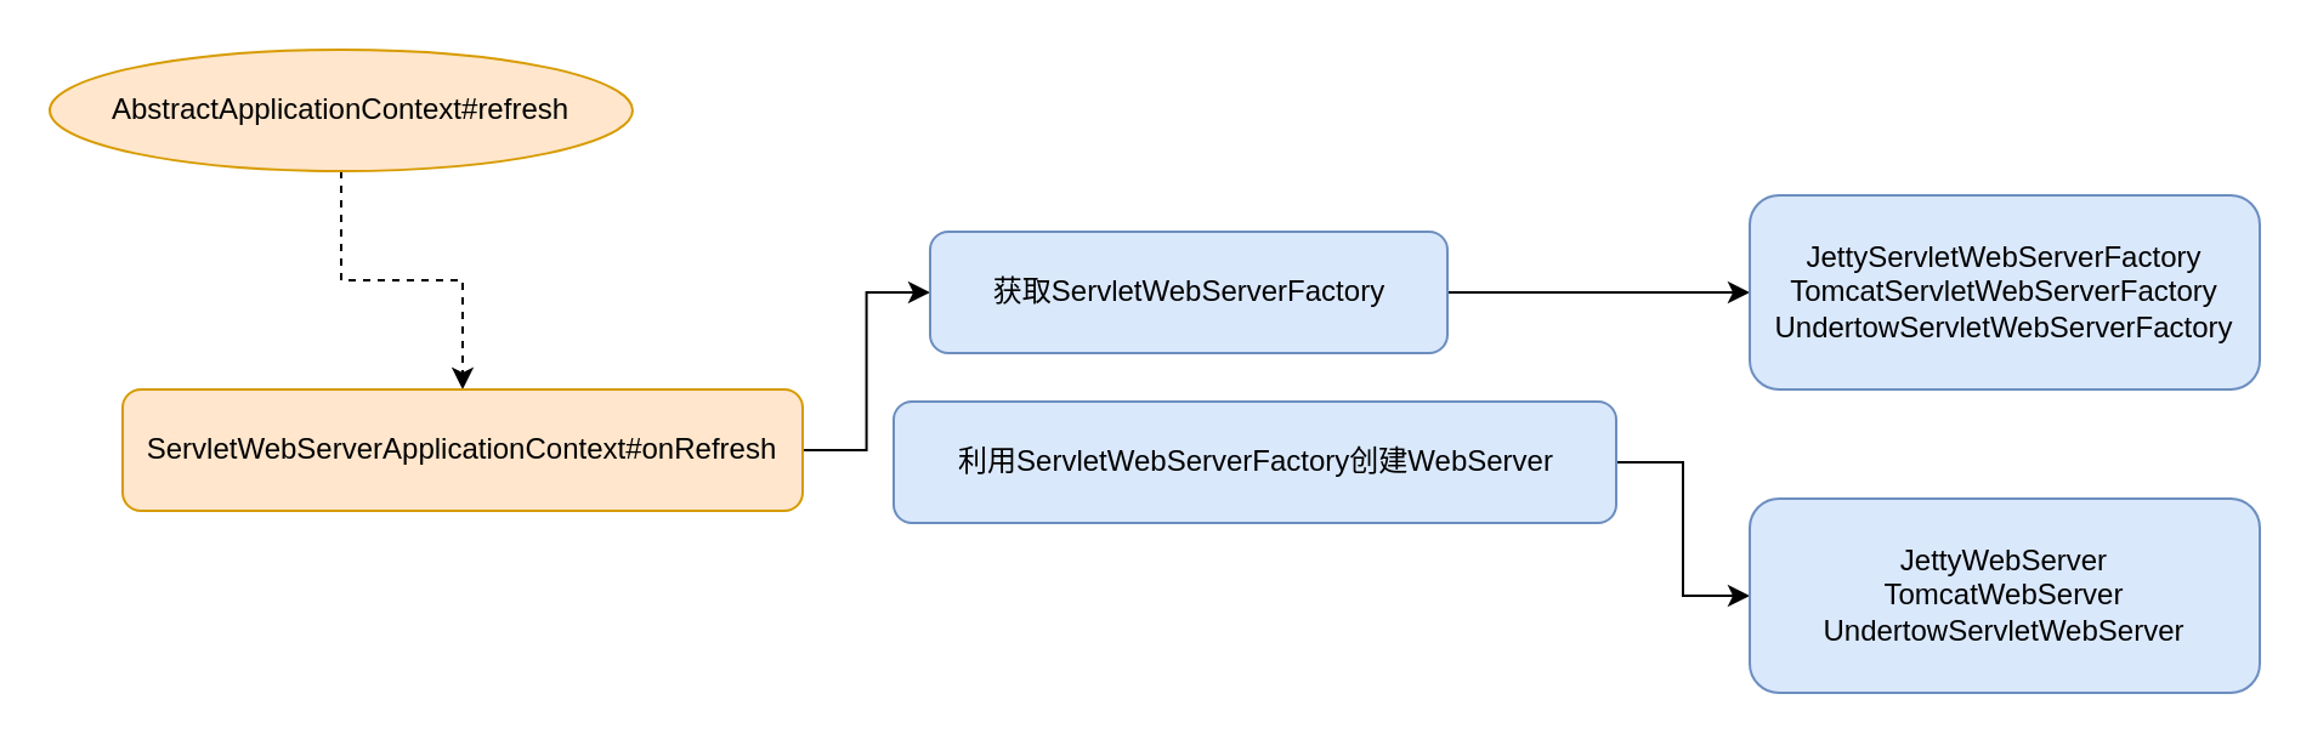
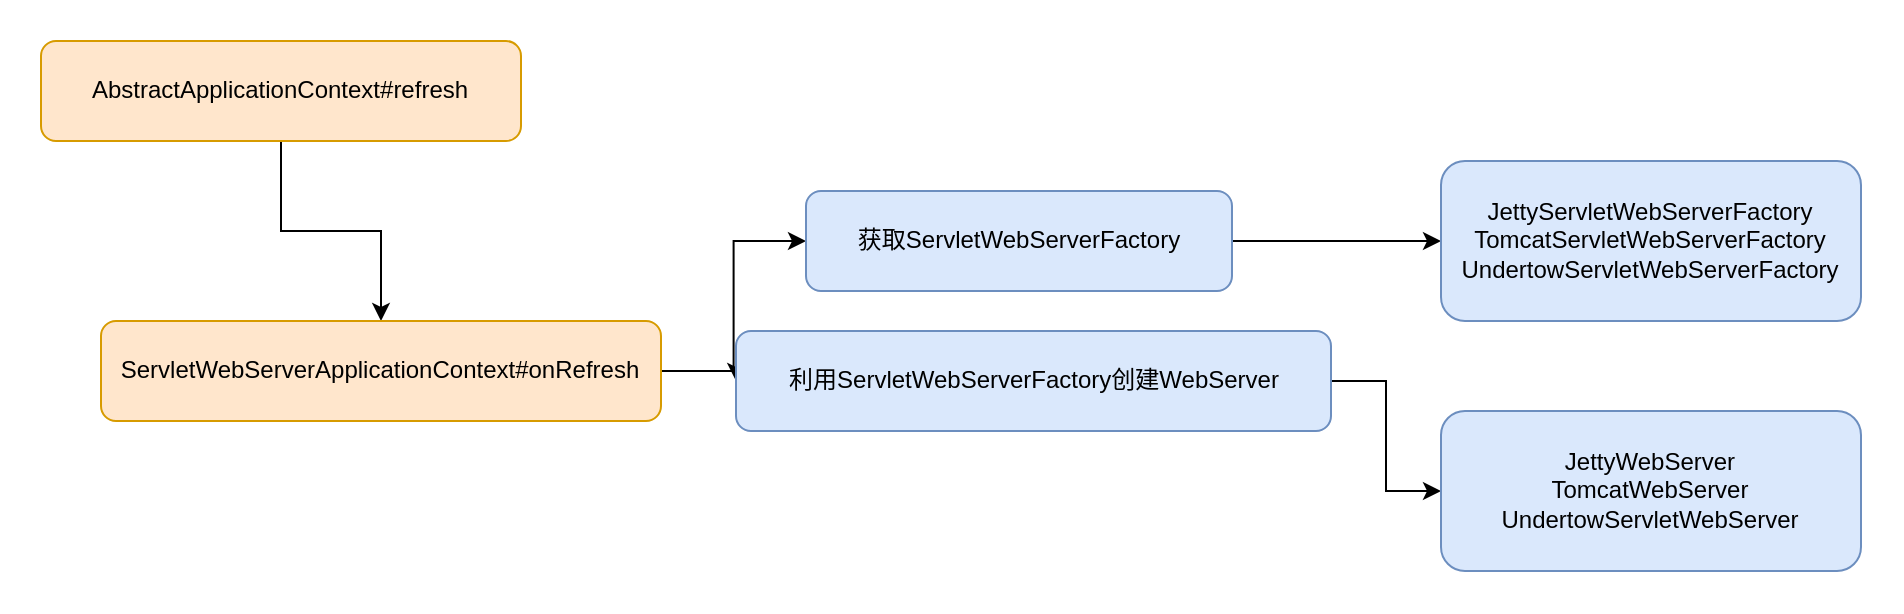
  <mxCell id="0" />
  <mxCell id="1" parent="0" />
- <mxCell id="2" style="edgeStyle=orthogonalEdgeStyle;rounded=0;orthogonalLoop=1;jettySize=auto;html=1;dashed=1;" edge="1" parent="1" source="3" target="6"><mxGeometry relative="1" as="geometry" /></mxCell>
- <mxCell id="3" value="AbstractApplicationContext#refresh" style="ellipse;whiteSpace=wrap;html=1;fillColor=#ffe6cc;strokeColor=#d79b00;" vertex="1" parent="1"><mxGeometry x="20" y="20" width="240" height="50" as="geometry" /></mxCell>
+ <mxCell id="2" style="edgeStyle=orthogonalEdgeStyle;rounded=0;orthogonalLoop=1;jettySize=auto;html=1;" edge="1" parent="1" source="3" target="6"><mxGeometry relative="1" as="geometry" /></mxCell>
+ <mxCell id="3" value="AbstractApplicationContext#refresh" style="rounded=1;whiteSpace=wrap;html=1;fillColor=#ffe6cc;strokeColor=#d79b00;" vertex="1" parent="1"><mxGeometry x="20" y="20" width="240" height="50" as="geometry" /></mxCell>
  <mxCell id="4" style="edgeStyle=orthogonalEdgeStyle;rounded=0;orthogonalLoop=1;jettySize=auto;html=1;exitX=1;exitY=0.5;exitDx=0;exitDy=0;entryX=0;entryY=0.5;entryDx=0;entryDy=0;" edge="1" parent="1" source="6" target="8"><mxGeometry relative="1" as="geometry" /></mxCell>
+ <mxCell id="5" style="edgeStyle=orthogonalEdgeStyle;rounded=0;orthogonalLoop=1;jettySize=auto;html=1;exitX=1;exitY=0.5;exitDx=0;exitDy=0;entryX=0;entryY=0.5;entryDx=0;entryDy=0;" edge="1" parent="1" source="6" target="10"><mxGeometry relative="1" as="geometry" /></mxCell>
  <mxCell id="6" value="ServletWebServerApplicationContext#onRefresh" style="rounded=1;whiteSpace=wrap;html=1;fillColor=#ffe6cc;strokeColor=#d79b00;" vertex="1" parent="1"><mxGeometry x="50" y="160" width="280" height="50" as="geometry" /></mxCell>
  <mxCell id="7" style="edgeStyle=orthogonalEdgeStyle;rounded=0;orthogonalLoop=1;jettySize=auto;html=1;exitX=1;exitY=0.5;exitDx=0;exitDy=0;entryX=0;entryY=0.5;entryDx=0;entryDy=0;" edge="1" parent="1" source="8" target="11"><mxGeometry relative="1" as="geometry" /></mxCell>
- <mxCell id="8" value="获取ServletWebServerFactory" style="rounded=1;whiteSpace=wrap;html=1;fillColor=#dae8fc;strokeColor=#6c8ebf;" vertex="1" parent="1"><mxGeometry x="382.5" y="95" width="213" height="50" as="geometry" /></mxCell>
+ <mxCell id="8" value="获取ServletWebServerFactory" style="rounded=1;whiteSpace=wrap;html=1;fillColor=#dae8fc;strokeColor=#6c8ebf;" vertex="1" parent="1"><mxGeometry x="402.5" y="95" width="213" height="50" as="geometry" /></mxCell>
  <mxCell id="9" style="edgeStyle=orthogonalEdgeStyle;rounded=0;orthogonalLoop=1;jettySize=auto;html=1;exitX=1;exitY=0.5;exitDx=0;exitDy=0;entryX=0;entryY=0.5;entryDx=0;entryDy=0;" edge="1" parent="1" source="10" target="12"><mxGeometry relative="1" as="geometry" /></mxCell>
  <mxCell id="10" value="利用ServletWebServerFactory创建WebServer" style="rounded=1;whiteSpace=wrap;html=1;fillColor=#dae8fc;strokeColor=#6c8ebf;" vertex="1" parent="1"><mxGeometry x="367.5" y="165" width="297.5" height="50" as="geometry" /></mxCell>
  <mxCell id="11" value="&lt;div&gt;JettyServletWebServerFactory&lt;/div&gt;&lt;div&gt;TomcatServletWebServerFactory&lt;/div&gt;&lt;div&gt;UndertowServletWebServerFactory&lt;/div&gt;" style="rounded=1;whiteSpace=wrap;html=1;fillColor=#dae8fc;strokeColor=#6c8ebf;" vertex="1" parent="1"><mxGeometry x="720" y="80" width="210" height="80" as="geometry" /></mxCell>
  <mxCell id="12" value="&lt;div&gt;JettyWebServer&lt;/div&gt;&lt;div&gt;TomcatWebServer&lt;/div&gt;&lt;div&gt;UndertowServletWebServer&lt;/div&gt;" style="rounded=1;whiteSpace=wrap;html=1;fillColor=#dae8fc;strokeColor=#6c8ebf;" vertex="1" parent="1"><mxGeometry x="720" y="205" width="210" height="80" as="geometry" /></mxCell>
